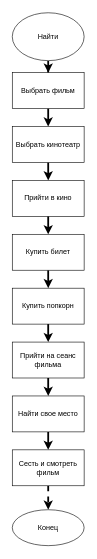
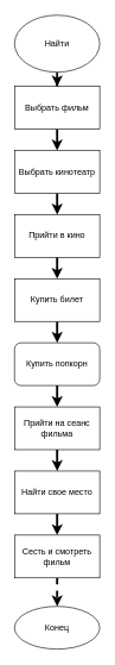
  <mxCell id="0" />
  <mxCell id="1" parent="0" />
  <mxCell id="2" value="" style="edgeStyle=orthogonalEdgeStyle;rounded=0;orthogonalLoop=1;jettySize=auto;html=1;strokeWidth=3;" edge="1" parent="1" source="3" target="5"><mxGeometry relative="1" as="geometry" /></mxCell>
  <mxCell id="3" value="Найти" style="ellipse;whiteSpace=wrap;html=1;" vertex="1" parent="1"><mxGeometry x="20" y="20" width="120" height="80" as="geometry" /></mxCell>
  <mxCell id="4" value="" style="edgeStyle=orthogonalEdgeStyle;rounded=0;orthogonalLoop=1;jettySize=auto;html=1;strokeWidth=3;" edge="1" parent="1" source="5" target="7"><mxGeometry relative="1" as="geometry" /></mxCell>
  <mxCell id="5" value="Выбрать фильм" style="whiteSpace=wrap;html=1;" vertex="1" parent="1"><mxGeometry x="20" y="120" width="120" height="60" as="geometry" /></mxCell>
  <mxCell id="6" value="" style="edgeStyle=orthogonalEdgeStyle;rounded=0;orthogonalLoop=1;jettySize=auto;html=1;strokeWidth=3;" edge="1" parent="1" source="7" target="9"><mxGeometry relative="1" as="geometry" /></mxCell>
  <mxCell id="7" value="Выбрать кинотеатр" style="whiteSpace=wrap;html=1;" vertex="1" parent="1"><mxGeometry x="20" y="210" width="120" height="60" as="geometry" /></mxCell>
  <mxCell id="8" value="" style="edgeStyle=orthogonalEdgeStyle;rounded=0;orthogonalLoop=1;jettySize=auto;html=1;strokeWidth=3;" edge="1" parent="1" source="9" target="11"><mxGeometry relative="1" as="geometry" /></mxCell>
  <mxCell id="9" value="Прийти в кино" style="whiteSpace=wrap;html=1;" vertex="1" parent="1"><mxGeometry x="20" y="300" width="120" height="60" as="geometry" /></mxCell>
  <mxCell id="10" value="" style="edgeStyle=orthogonalEdgeStyle;rounded=0;orthogonalLoop=1;jettySize=auto;html=1;strokeWidth=3;" edge="1" parent="1" source="11" target="13"><mxGeometry relative="1" as="geometry" /></mxCell>
  <mxCell id="11" value="Купить билет" style="whiteSpace=wrap;html=1;" vertex="1" parent="1"><mxGeometry x="20" y="390" width="120" height="60" as="geometry" /></mxCell>
  <mxCell id="12" value="" style="edgeStyle=orthogonalEdgeStyle;rounded=0;orthogonalLoop=1;jettySize=auto;html=1;strokeWidth=3;" edge="1" parent="1" source="13" target="15"><mxGeometry relative="1" as="geometry" /></mxCell>
- <mxCell id="13" value="Купить попкорн" style="whiteSpace=wrap;html=1;" vertex="1" parent="1"><mxGeometry x="20" y="480" width="120" height="60" as="geometry" /></mxCell>
+ <mxCell id="13" value="Купить попкорн" style="whiteSpace=wrap;html=1;rounded=1;" vertex="1" parent="1"><mxGeometry x="20" y="480" width="120" height="60" as="geometry" /></mxCell>
  <mxCell id="14" value="" style="edgeStyle=orthogonalEdgeStyle;rounded=0;orthogonalLoop=1;jettySize=auto;html=1;strokeWidth=3;" edge="1" parent="1" source="15" target="17"><mxGeometry relative="1" as="geometry" /></mxCell>
  <mxCell id="15" value="Прийти на сеанс фильма" style="whiteSpace=wrap;html=1;" vertex="1" parent="1"><mxGeometry x="20" y="570" width="120" height="60" as="geometry" /></mxCell>
  <mxCell id="16" value="" style="edgeStyle=orthogonalEdgeStyle;rounded=0;orthogonalLoop=1;jettySize=auto;html=1;strokeWidth=3;" edge="1" parent="1" source="17" target="19"><mxGeometry relative="1" as="geometry" /></mxCell>
  <mxCell id="17" value="Найти свое место" style="whiteSpace=wrap;html=1;" vertex="1" parent="1"><mxGeometry x="20" y="660" width="120" height="60" as="geometry" /></mxCell>
  <mxCell id="18" value="" style="edgeStyle=orthogonalEdgeStyle;rounded=0;orthogonalLoop=1;jettySize=auto;html=1;strokeWidth=3;dashed=1;" edge="1" parent="1" source="19" target="20"><mxGeometry relative="1" as="geometry" /></mxCell>
  <mxCell id="19" value="Сесть и смотреть фильм" style="whiteSpace=wrap;html=1;" vertex="1" parent="1"><mxGeometry x="20" y="750" width="120" height="60" as="geometry" /></mxCell>
  <mxCell id="20" value="Конец" style="ellipse;whiteSpace=wrap;html=1;" vertex="1" parent="1"><mxGeometry x="20" y="850" width="120" height="60" as="geometry" /></mxCell>
